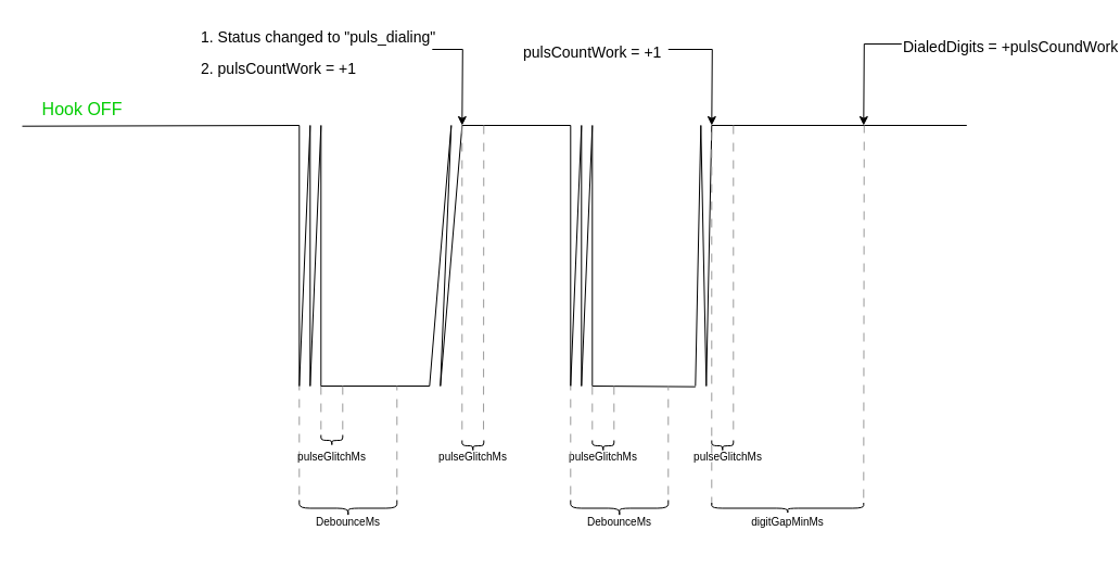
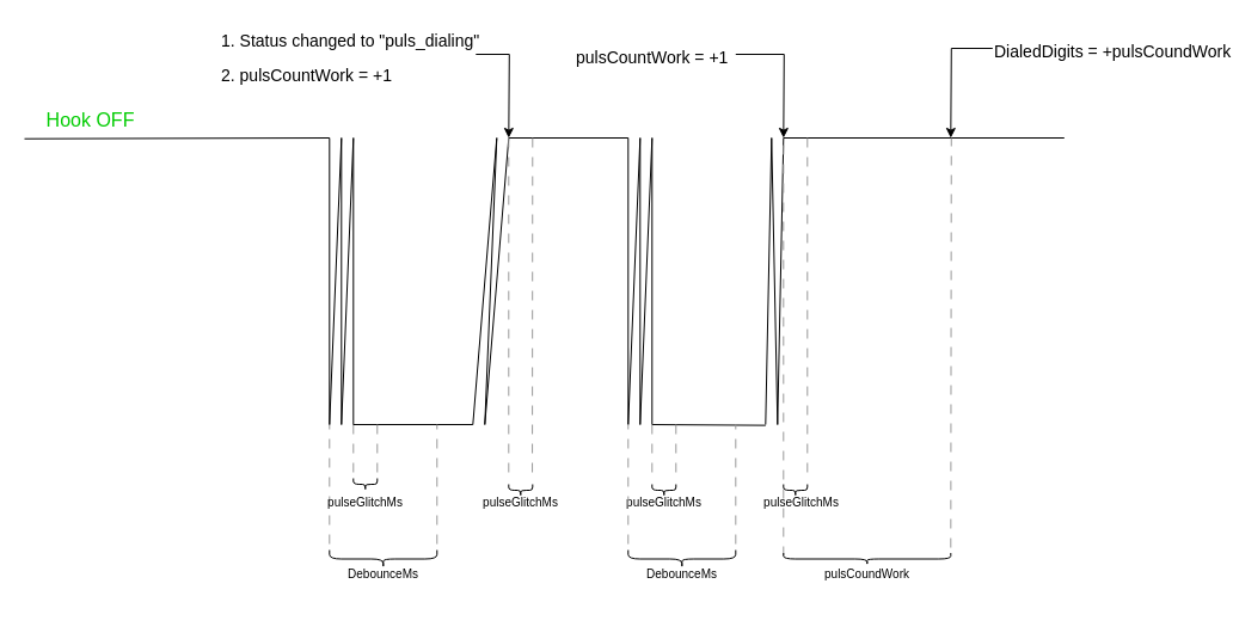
  <mxCell id="0" />
  <mxCell id="1" parent="0" />
- <mxCell id="2" value="&lt;span style=&quot;font-size: 10px;&quot;&gt;digitGapMinMs&lt;/span&gt;" style="text;html=1;align=center;verticalAlign=middle;resizable=0;points=[];autosize=1;strokeColor=none;fillColor=none;" vertex="1" parent="1"><mxGeometry x="680.3" y="465" width="90" height="30" as="geometry" /></mxCell>
+ <mxCell id="2" value="&lt;span style=&quot;font-size: 10px;&quot;&gt;pulsCoundWork&lt;/span&gt;" style="text;html=1;align=center;verticalAlign=middle;resizable=0;points=[];autosize=1;strokeColor=none;fillColor=none;" vertex="1" parent="1"><mxGeometry x="680.3" y="465" width="90" height="30" as="geometry" /></mxCell>
  <mxCell id="3" value="" style="endArrow=none;html=1;rounded=0;exitX=-0.053;exitY=0.357;exitDx=0;exitDy=0;exitPerimeter=0;" edge="1" parent="1"><mxGeometry width="50" height="50" relative="1" as="geometry"><mxPoint x="20" y="115.71" as="sourcePoint" /><mxPoint x="275.3" y="115" as="targetPoint" /></mxGeometry></mxCell>
  <mxCell id="4" value="" style="endArrow=none;html=1;rounded=0;dashed=1;dashPattern=8 8;strokeColor=#999999;" edge="1" parent="1"><mxGeometry width="50" height="50" relative="1" as="geometry"><mxPoint x="275.3" y="455" as="sourcePoint" /><mxPoint x="275.3" y="355" as="targetPoint" /></mxGeometry></mxCell>
  <mxCell id="5" value="" style="endArrow=none;html=1;rounded=0;dashed=1;dashPattern=8 8;strokeColor=#999999;" edge="1" parent="1"><mxGeometry width="50" height="50" relative="1" as="geometry"><mxPoint x="295.3" y="395" as="sourcePoint" /><mxPoint x="295.3" y="355" as="targetPoint" /></mxGeometry></mxCell>
  <mxCell id="6" value="" style="shape=curlyBracket;whiteSpace=wrap;html=1;rounded=1;labelPosition=left;verticalLabelPosition=middle;align=right;verticalAlign=middle;rotation=-90;" vertex="1" parent="1"><mxGeometry x="300.3" y="395" width="10" height="20" as="geometry" /></mxCell>
  <mxCell id="7" value="&lt;span style=&quot;font-size: 10px;&quot;&gt;pulseGlitchMs&lt;/span&gt;" style="text;html=1;align=center;verticalAlign=middle;resizable=0;points=[];autosize=1;strokeColor=none;fillColor=none;" vertex="1" parent="1"><mxGeometry x="260.3" y="405" width="90" height="30" as="geometry" /></mxCell>
  <mxCell id="8" value="" style="group" vertex="1" connectable="0" parent="1"><mxGeometry x="280.3" y="115" width="20" height="240" as="geometry" /></mxCell>
  <mxCell id="9" value="" style="endArrow=none;html=1;rounded=0;" edge="1" parent="8"><mxGeometry width="50" height="50" relative="1" as="geometry"><mxPoint x="-5" y="240" as="sourcePoint" /><mxPoint x="5" as="targetPoint" /></mxGeometry></mxCell>
  <mxCell id="10" value="" style="endArrow=none;html=1;rounded=0;" edge="1" parent="8"><mxGeometry width="50" height="50" relative="1" as="geometry"><mxPoint x="5" y="240" as="sourcePoint" /><mxPoint x="5" as="targetPoint" /></mxGeometry></mxCell>
  <mxCell id="11" value="" style="endArrow=none;html=1;rounded=0;" edge="1" parent="8"><mxGeometry width="50" height="50" relative="1" as="geometry"><mxPoint x="5" y="240" as="sourcePoint" /><mxPoint x="15" as="targetPoint" /></mxGeometry></mxCell>
  <mxCell id="12" value="" style="endArrow=none;html=1;rounded=0;" edge="1" parent="8"><mxGeometry width="50" height="50" relative="1" as="geometry"><mxPoint x="15" y="240" as="sourcePoint" /><mxPoint x="15" as="targetPoint" /></mxGeometry></mxCell>
  <mxCell id="13" value="" style="endArrow=none;html=1;rounded=0;" edge="1" parent="8"><mxGeometry width="50" height="50" relative="1" as="geometry"><mxPoint x="-5" y="240" as="sourcePoint" /><mxPoint x="-5" as="targetPoint" /></mxGeometry></mxCell>
  <mxCell id="14" value="" style="endArrow=none;html=1;rounded=0;" edge="1" parent="1"><mxGeometry width="50" height="50" relative="1" as="geometry"><mxPoint x="295.3" y="355" as="sourcePoint" /><mxPoint x="395.3" y="355" as="targetPoint" /></mxGeometry></mxCell>
  <mxCell id="15" value="" style="group" vertex="1" connectable="0" parent="1"><mxGeometry x="400.3" y="115" width="20" height="240" as="geometry" /></mxCell>
  <mxCell id="16" value="" style="endArrow=none;html=1;rounded=0;" edge="1" parent="15"><mxGeometry width="50" height="50" relative="1" as="geometry"><mxPoint x="-5" y="240" as="sourcePoint" /><mxPoint x="15" as="targetPoint" /></mxGeometry></mxCell>
  <mxCell id="17" value="" style="endArrow=none;html=1;rounded=0;" edge="1" parent="15"><mxGeometry width="50" height="50" relative="1" as="geometry"><mxPoint x="5" y="240" as="sourcePoint" /><mxPoint x="15" as="targetPoint" /></mxGeometry></mxCell>
  <mxCell id="18" value="" style="endArrow=none;html=1;rounded=0;" edge="1" parent="15"><mxGeometry width="50" height="50" relative="1" as="geometry"><mxPoint x="5" y="240" as="sourcePoint" /><mxPoint x="25" as="targetPoint" /></mxGeometry></mxCell>
  <mxCell id="19" value="" style="endArrow=none;html=1;rounded=0;" edge="1" parent="1"><mxGeometry width="50" height="50" relative="1" as="geometry"><mxPoint x="425.3" y="115" as="sourcePoint" /><mxPoint x="525.3" y="115" as="targetPoint" /></mxGeometry></mxCell>
  <mxCell id="20" value="" style="group" vertex="1" connectable="0" parent="1"><mxGeometry x="520.3" y="115" width="20" height="240" as="geometry" /></mxCell>
  <mxCell id="21" value="" style="endArrow=none;html=1;rounded=0;" edge="1" parent="20"><mxGeometry width="50" height="50" relative="1" as="geometry"><mxPoint x="5" y="240" as="sourcePoint" /><mxPoint x="15" as="targetPoint" /></mxGeometry></mxCell>
  <mxCell id="22" value="" style="endArrow=none;html=1;rounded=0;" edge="1" parent="20"><mxGeometry width="50" height="50" relative="1" as="geometry"><mxPoint x="15" y="240" as="sourcePoint" /><mxPoint x="15" as="targetPoint" /></mxGeometry></mxCell>
  <mxCell id="23" value="" style="endArrow=none;html=1;rounded=0;" edge="1" parent="20"><mxGeometry width="50" height="50" relative="1" as="geometry"><mxPoint x="15" y="240" as="sourcePoint" /><mxPoint x="25" as="targetPoint" /></mxGeometry></mxCell>
  <mxCell id="24" value="" style="endArrow=none;html=1;rounded=0;" edge="1" parent="20"><mxGeometry width="50" height="50" relative="1" as="geometry"><mxPoint x="25" y="240" as="sourcePoint" /><mxPoint x="25" as="targetPoint" /></mxGeometry></mxCell>
  <mxCell id="25" value="" style="endArrow=none;html=1;rounded=0;" edge="1" parent="20"><mxGeometry width="50" height="50" relative="1" as="geometry"><mxPoint x="5" y="240" as="sourcePoint" /><mxPoint x="5" as="targetPoint" /></mxGeometry></mxCell>
  <mxCell id="26" value="" style="endArrow=none;html=1;rounded=0;" edge="1" parent="1"><mxGeometry width="50" height="50" relative="1" as="geometry"><mxPoint x="545.3" y="355" as="sourcePoint" /><mxPoint x="640.3" y="355.63" as="targetPoint" /></mxGeometry></mxCell>
  <mxCell id="27" value="" style="endArrow=none;html=1;rounded=0;" edge="1" parent="1"><mxGeometry width="50" height="50" relative="1" as="geometry"><mxPoint x="655.3" y="115" as="sourcePoint" /><mxPoint x="890.3" y="115" as="targetPoint" /></mxGeometry></mxCell>
  <mxCell id="28" value="" style="shape=curlyBracket;whiteSpace=wrap;html=1;rounded=1;labelPosition=left;verticalLabelPosition=middle;align=right;verticalAlign=middle;rotation=-90;" vertex="1" parent="1"><mxGeometry x="312.8" y="422.5" width="15" height="90" as="geometry" /></mxCell>
  <mxCell id="29" value="&lt;span style=&quot;font-size: 10px;&quot;&gt;DebounceMs&lt;/span&gt;" style="text;html=1;align=center;verticalAlign=middle;resizable=0;points=[];autosize=1;strokeColor=none;fillColor=none;" vertex="1" parent="1"><mxGeometry x="280.3" y="465" width="80" height="30" as="geometry" /></mxCell>
  <mxCell id="30" value="" style="endArrow=none;html=1;rounded=0;dashed=1;dashPattern=8 8;strokeColor=#999999;" edge="1" parent="1"><mxGeometry width="50" height="50" relative="1" as="geometry"><mxPoint x="315.3" y="395" as="sourcePoint" /><mxPoint x="315.3" y="355" as="targetPoint" /></mxGeometry></mxCell>
  <mxCell id="31" value="" style="endArrow=none;html=1;rounded=0;dashed=1;dashPattern=8 8;strokeColor=#999999;" edge="1" parent="1"><mxGeometry width="50" height="50" relative="1" as="geometry"><mxPoint x="365.3" y="455" as="sourcePoint" /><mxPoint x="365.3" y="355" as="targetPoint" /></mxGeometry></mxCell>
  <mxCell id="32" value="" style="endArrow=none;html=1;rounded=0;dashed=1;dashPattern=8 8;strokeColor=#999999;" edge="1" parent="1"><mxGeometry width="50" height="50" relative="1" as="geometry"><mxPoint x="545.3" y="395" as="sourcePoint" /><mxPoint x="545.3" y="355" as="targetPoint" /></mxGeometry></mxCell>
  <mxCell id="33" value="&lt;span style=&quot;font-size: 10px;&quot;&gt;pulseGlitchMs&lt;/span&gt;" style="text;html=1;align=center;verticalAlign=middle;resizable=0;points=[];autosize=1;strokeColor=none;fillColor=none;" vertex="1" parent="1"><mxGeometry x="510.3" y="405" width="90" height="30" as="geometry" /></mxCell>
  <mxCell id="34" value="" style="endArrow=none;html=1;rounded=0;dashed=1;dashPattern=8 8;strokeColor=#999999;" edge="1" parent="1"><mxGeometry width="50" height="50" relative="1" as="geometry"><mxPoint x="565.3" y="395" as="sourcePoint" /><mxPoint x="565.3" y="355" as="targetPoint" /></mxGeometry></mxCell>
  <mxCell id="35" value="" style="endArrow=none;html=1;rounded=0;dashed=1;dashPattern=8 8;strokeColor=#999999;" edge="1" parent="1"><mxGeometry width="50" height="50" relative="1" as="geometry"><mxPoint x="425.3" y="395" as="sourcePoint" /><mxPoint x="425.3" y="115" as="targetPoint" /></mxGeometry></mxCell>
  <mxCell id="36" value="&lt;span style=&quot;font-size: 10px;&quot;&gt;pulseGlitchMs&lt;/span&gt;" style="text;html=1;align=center;verticalAlign=middle;resizable=0;points=[];autosize=1;strokeColor=none;fillColor=none;" vertex="1" parent="1"><mxGeometry x="390.3" y="405" width="90" height="30" as="geometry" /></mxCell>
  <mxCell id="37" value="" style="endArrow=none;html=1;rounded=0;dashed=1;dashPattern=8 8;strokeColor=#999999;" edge="1" parent="1"><mxGeometry width="50" height="50" relative="1" as="geometry"><mxPoint x="445.06" y="395" as="sourcePoint" /><mxPoint x="445.3" y="115" as="targetPoint" /></mxGeometry></mxCell>
  <mxCell id="38" value="" style="shape=curlyBracket;whiteSpace=wrap;html=1;rounded=1;labelPosition=left;verticalLabelPosition=middle;align=right;verticalAlign=middle;direction=north;" vertex="1" parent="1"><mxGeometry x="425.3" y="405" width="20" height="10" as="geometry" /></mxCell>
  <mxCell id="39" value="" style="shape=curlyBracket;whiteSpace=wrap;html=1;rounded=1;labelPosition=left;verticalLabelPosition=middle;align=right;verticalAlign=middle;direction=north;" vertex="1" parent="1"><mxGeometry x="545.3" y="405" width="20" height="10" as="geometry" /></mxCell>
  <mxCell id="40" value="" style="endArrow=none;html=1;rounded=0;dashed=1;dashPattern=8 8;strokeColor=#999999;" edge="1" parent="1"><mxGeometry width="50" height="50" relative="1" as="geometry"><mxPoint x="525.3" y="455" as="sourcePoint" /><mxPoint x="525.3" y="355" as="targetPoint" /></mxGeometry></mxCell>
  <mxCell id="41" value="" style="shape=curlyBracket;whiteSpace=wrap;html=1;rounded=1;labelPosition=left;verticalLabelPosition=middle;align=right;verticalAlign=middle;rotation=-90;" vertex="1" parent="1"><mxGeometry x="562.8" y="422.5" width="15" height="90" as="geometry" /></mxCell>
  <mxCell id="42" value="&lt;span style=&quot;font-size: 10px;&quot;&gt;DebounceMs&lt;/span&gt;" style="text;html=1;align=center;verticalAlign=middle;resizable=0;points=[];autosize=1;strokeColor=none;fillColor=none;" vertex="1" parent="1"><mxGeometry x="530.3" y="465" width="80" height="30" as="geometry" /></mxCell>
  <mxCell id="43" value="" style="endArrow=none;html=1;rounded=0;dashed=1;dashPattern=8 8;strokeColor=#999999;" edge="1" parent="1"><mxGeometry width="50" height="50" relative="1" as="geometry"><mxPoint x="615.3" y="455" as="sourcePoint" /><mxPoint x="615.3" y="355" as="targetPoint" /></mxGeometry></mxCell>
  <mxCell id="44" value="" style="endArrow=none;html=1;rounded=0;" edge="1" parent="1"><mxGeometry width="50" height="50" relative="1" as="geometry"><mxPoint x="640.3" y="355" as="sourcePoint" /><mxPoint x="645.3" y="115" as="targetPoint" /></mxGeometry></mxCell>
  <mxCell id="45" value="" style="endArrow=none;html=1;rounded=0;" edge="1" parent="1"><mxGeometry width="50" height="50" relative="1" as="geometry"><mxPoint x="650.3" y="355" as="sourcePoint" /><mxPoint x="645.3" y="115" as="targetPoint" /></mxGeometry></mxCell>
  <mxCell id="46" value="" style="endArrow=none;html=1;rounded=0;" edge="1" parent="1"><mxGeometry width="50" height="50" relative="1" as="geometry"><mxPoint x="650.3" y="355" as="sourcePoint" /><mxPoint x="655.3" y="115" as="targetPoint" /></mxGeometry></mxCell>
  <mxCell id="47" value="" style="endArrow=none;html=1;rounded=0;dashed=1;dashPattern=8 8;strokeColor=#999999;" edge="1" parent="1"><mxGeometry width="50" height="50" relative="1" as="geometry"><mxPoint x="655.3" y="465" as="sourcePoint" /><mxPoint x="655.3" y="115" as="targetPoint" /></mxGeometry></mxCell>
  <mxCell id="48" value="&lt;span style=&quot;font-size: 10px;&quot;&gt;pulseGlitchMs&lt;/span&gt;" style="text;html=1;align=center;verticalAlign=middle;resizable=0;points=[];autosize=1;strokeColor=none;fillColor=none;" vertex="1" parent="1"><mxGeometry x="625.3" y="405" width="90" height="30" as="geometry" /></mxCell>
  <mxCell id="49" value="" style="endArrow=none;html=1;rounded=0;dashed=1;dashPattern=8 8;strokeColor=#999999;" edge="1" parent="1"><mxGeometry width="50" height="50" relative="1" as="geometry"><mxPoint x="675.3" y="395" as="sourcePoint" /><mxPoint x="675.3" y="115" as="targetPoint" /></mxGeometry></mxCell>
  <mxCell id="50" value="" style="shape=curlyBracket;whiteSpace=wrap;html=1;rounded=1;labelPosition=left;verticalLabelPosition=middle;align=right;verticalAlign=middle;direction=north;" vertex="1" parent="1"><mxGeometry x="655.3" y="405" width="20" height="10" as="geometry" /></mxCell>
  <mxCell id="51" value="" style="shape=curlyBracket;whiteSpace=wrap;html=1;rounded=1;labelPosition=left;verticalLabelPosition=middle;align=right;verticalAlign=middle;direction=north;" vertex="1" parent="1"><mxGeometry x="655.3" y="462.5" width="140" height="10" as="geometry" /></mxCell>
  <mxCell id="52" value="" style="endArrow=none;html=1;rounded=0;dashed=1;dashPattern=8 8;strokeColor=#999999;" edge="1" parent="1"><mxGeometry width="50" height="50" relative="1" as="geometry"><mxPoint x="795.3" y="458" as="sourcePoint" /><mxPoint x="795.78" y="115" as="targetPoint" /></mxGeometry></mxCell>
  <mxCell id="53" style="edgeStyle=orthogonalEdgeStyle;rounded=0;orthogonalLoop=1;jettySize=auto;html=1;exitX=1;exitY=0.5;exitDx=0;exitDy=0;" edge="1" parent="1" source="54"><mxGeometry relative="1" as="geometry"><mxPoint x="425.3" y="115" as="targetPoint" /></mxGeometry></mxCell>
  <mxCell id="54" value="&lt;font style=&quot;font-weight: normal; font-size: 14px;&quot;&gt;1. Status changed to &quot;puls_dialing&quot;&lt;/font&gt;&lt;div&gt;&lt;font style=&quot;font-weight: normal; font-size: 14px;&quot;&gt;2. pulsCountWork = +1&lt;/font&gt;&lt;/div&gt;" style="text;strokeColor=none;fillColor=none;html=1;fontSize=24;fontStyle=1;verticalAlign=middle;align=left;" vertex="1" parent="1"><mxGeometry x="182.8" y="25" width="215" height="40" as="geometry" /></mxCell>
  <mxCell id="55" value="&lt;font style=&quot;font-size: 16px; color: rgb(0, 204, 0);&quot;&gt;Hook OFF&lt;/font&gt;" style="text;html=1;align=center;verticalAlign=middle;resizable=0;points=[];autosize=1;strokeColor=none;fillColor=none;" vertex="1" parent="1"><mxGeometry x="25.3" y="85" width="100" height="30" as="geometry" /></mxCell>
  <mxCell id="56" style="edgeStyle=orthogonalEdgeStyle;rounded=0;orthogonalLoop=1;jettySize=auto;html=1;exitX=1;exitY=0.5;exitDx=0;exitDy=0;" edge="1" parent="1" source="57"><mxGeometry relative="1" as="geometry"><mxPoint x="655.3" y="115" as="targetPoint" /></mxGeometry></mxCell>
  <mxCell id="57" value="&lt;div&gt;&lt;font style=&quot;font-weight: normal; font-size: 14px;&quot;&gt;pulsCountWork = +1&lt;/font&gt;&lt;/div&gt;" style="text;strokeColor=none;fillColor=none;html=1;fontSize=24;fontStyle=1;verticalAlign=middle;align=left;" vertex="1" parent="1"><mxGeometry x="480.3" y="25" width="135" height="40" as="geometry" /></mxCell>
  <mxCell id="58" style="edgeStyle=orthogonalEdgeStyle;rounded=0;orthogonalLoop=1;jettySize=auto;html=1;" edge="1" parent="1" source="59"><mxGeometry relative="1" as="geometry"><mxPoint x="795.3" y="115" as="targetPoint" /></mxGeometry></mxCell>
  <mxCell id="59" value="&lt;div&gt;&lt;font style=&quot;font-weight: normal; font-size: 14px;&quot;&gt;DialedDigits = +pulsCoundWork&lt;/font&gt;&lt;/div&gt;" style="text;strokeColor=none;fillColor=none;html=1;fontSize=24;fontStyle=1;verticalAlign=middle;align=left;" vertex="1" parent="1"><mxGeometry x="830.3" y="20" width="115" height="40" as="geometry" /></mxCell>
